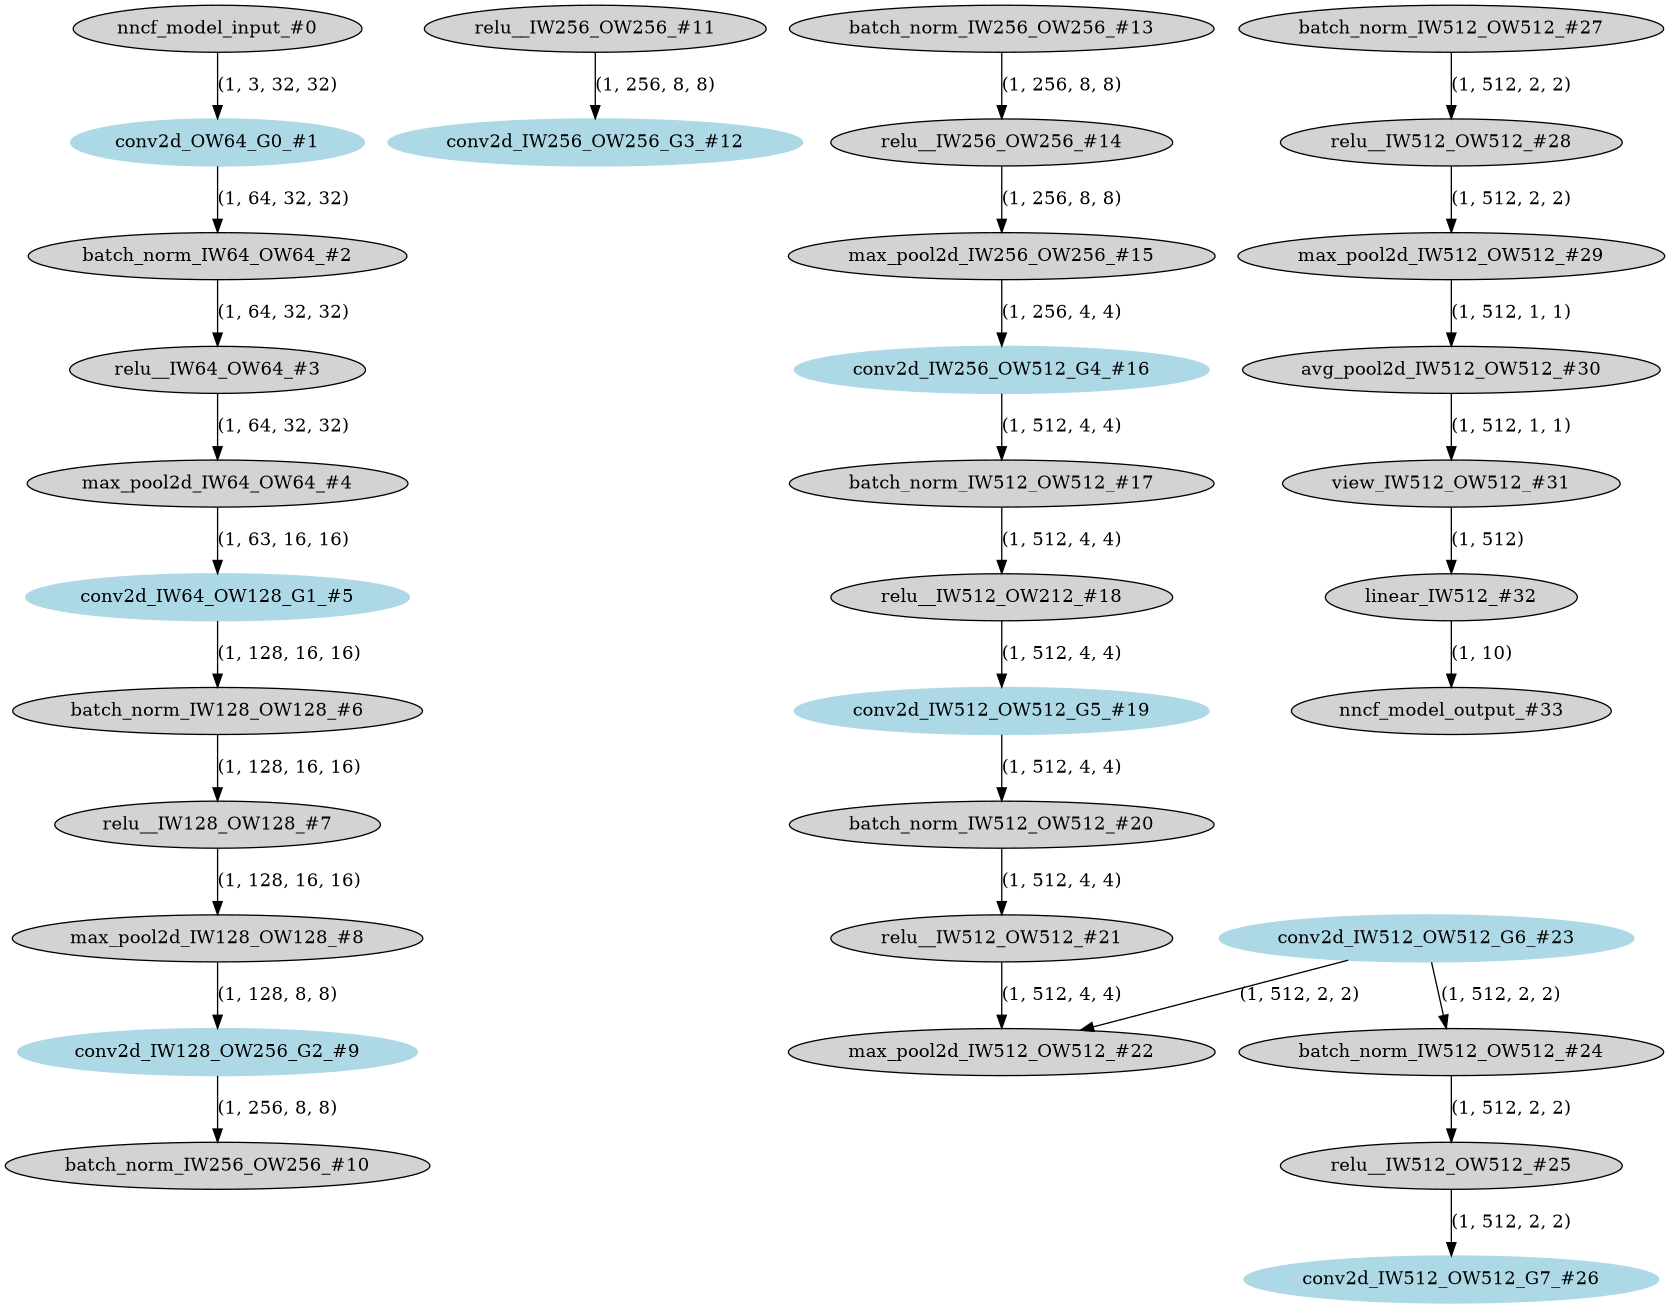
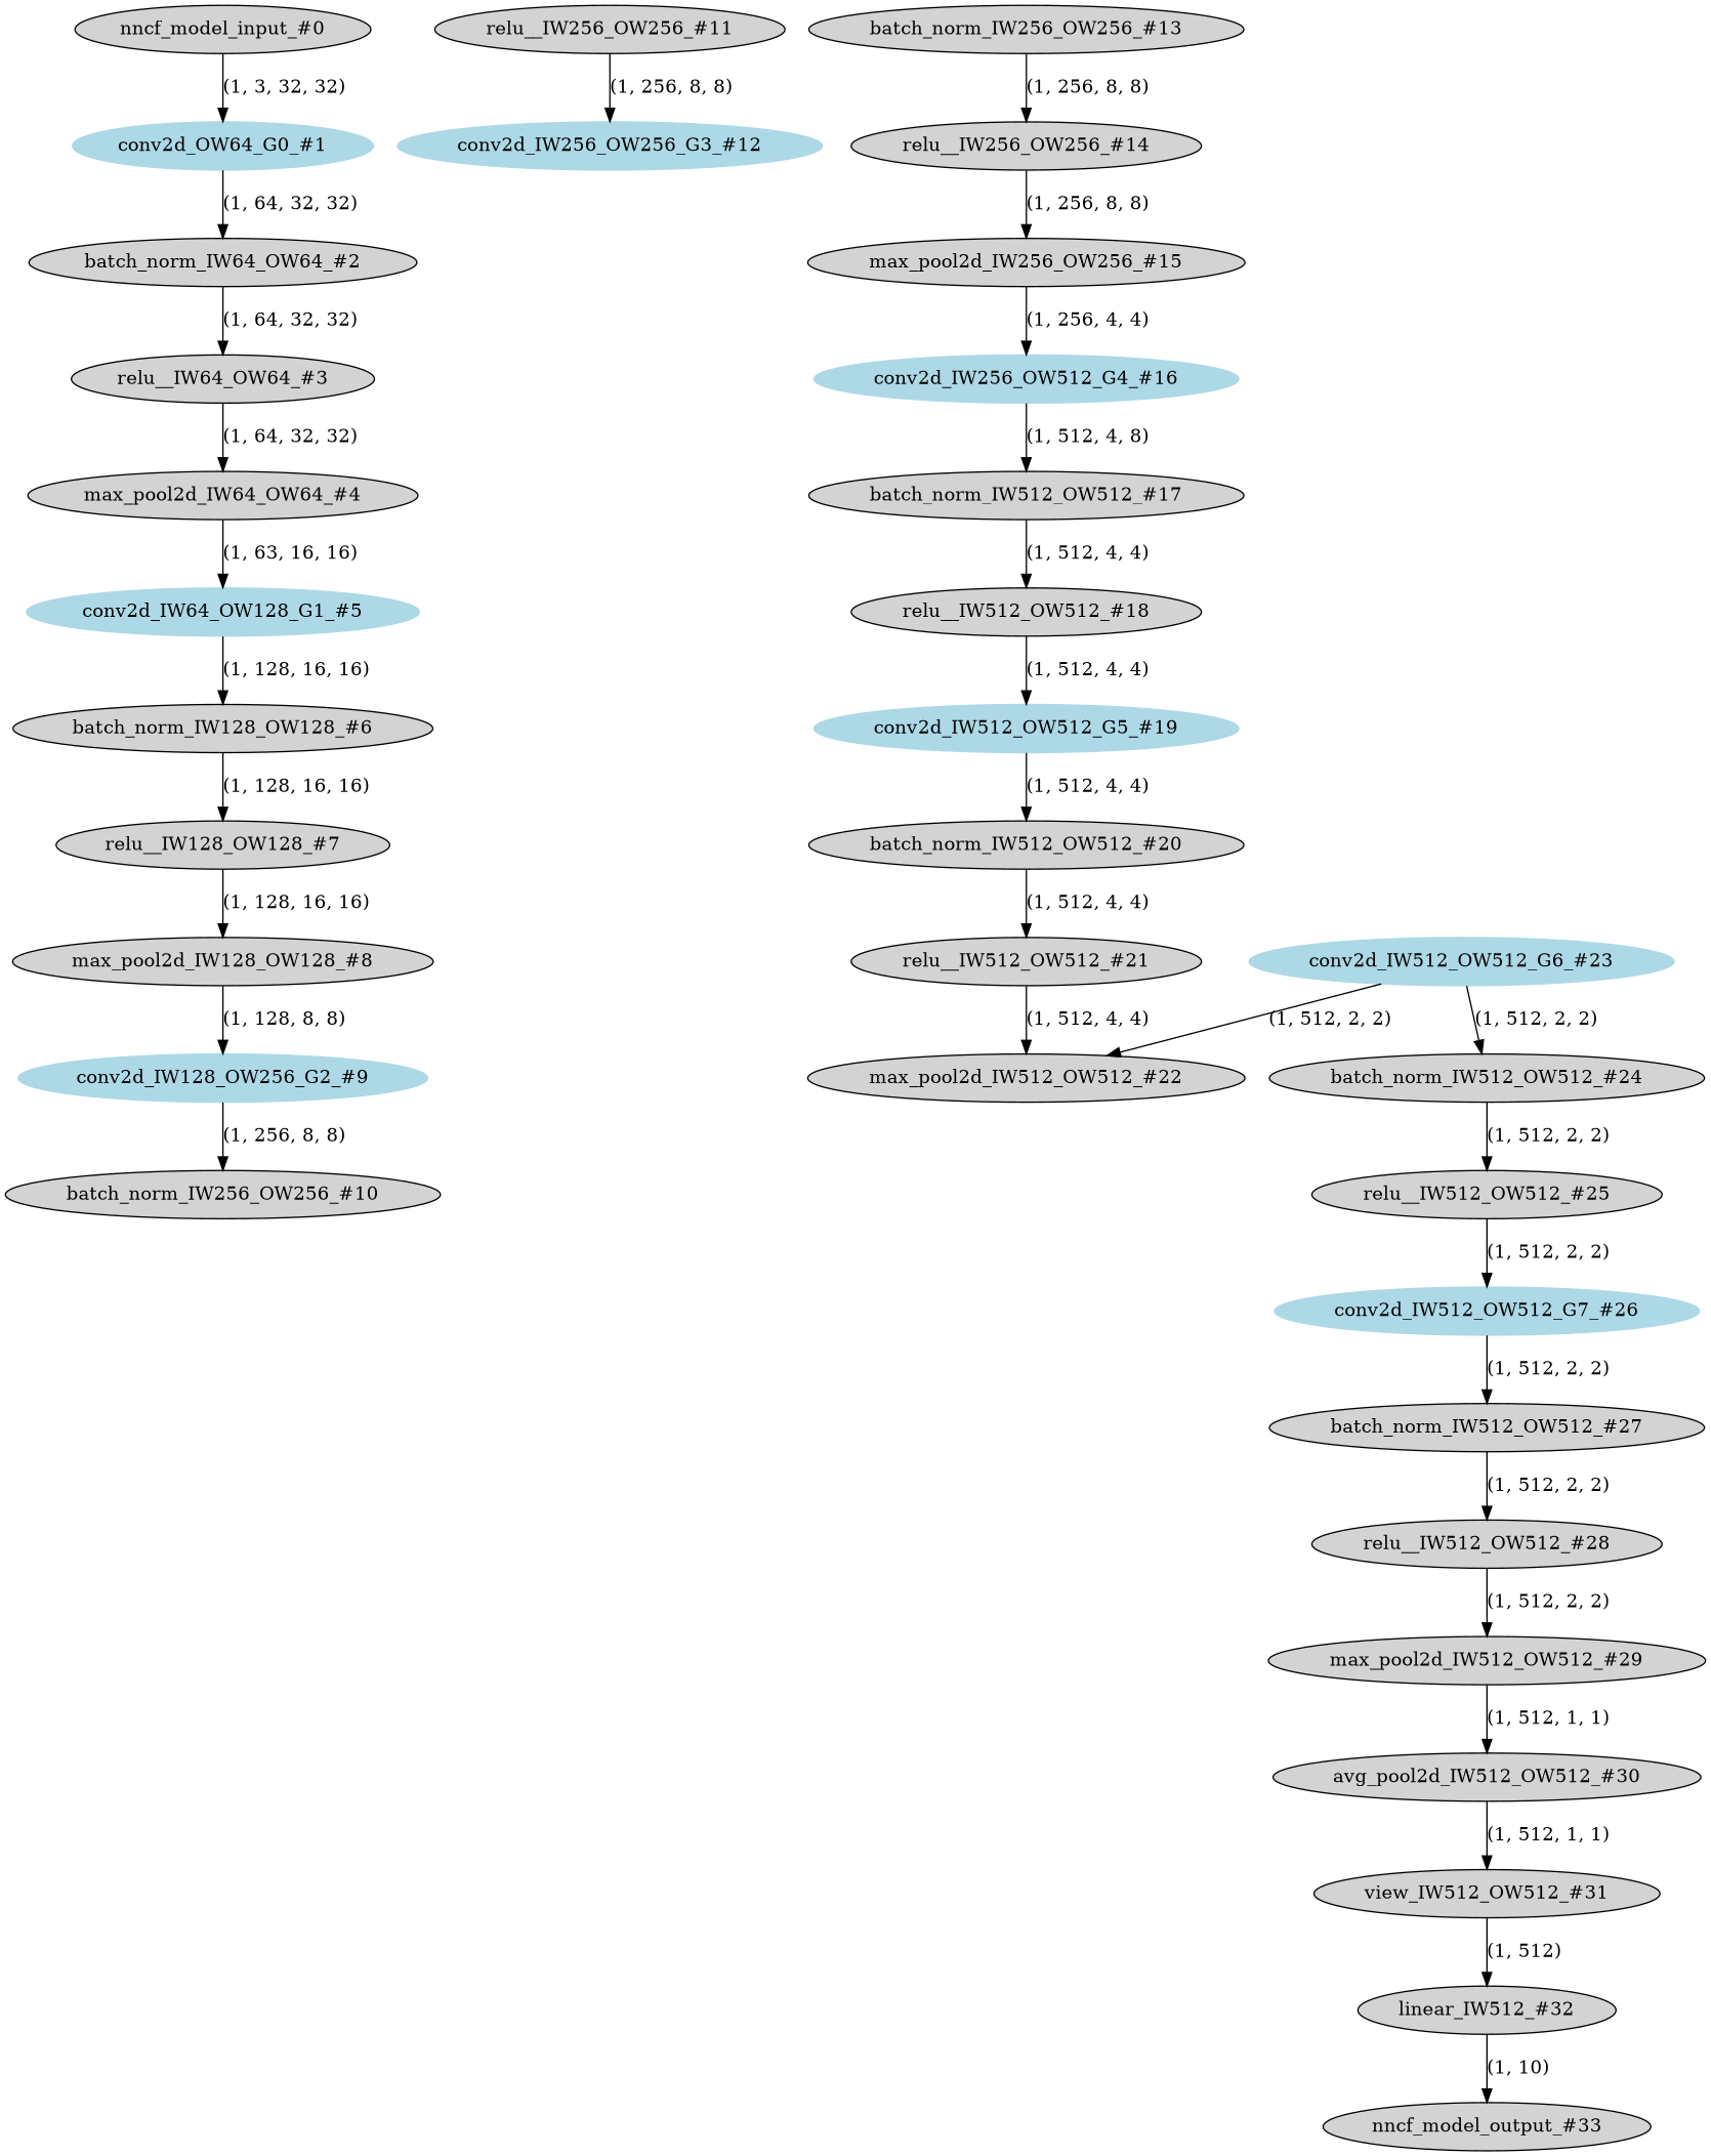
  strict digraph {
    node [style=filled type=conv2d]
    edge [style=solid]
    n1 [label="nncf_model_input_#0" type=nncf_model_input]
    n2 [color=lightblue label="conv2d_OW64_G0_#1"]
    n3 [label="batch_norm_IW64_OW64_#2" type=batch_norm]
    n4 [label="relu__IW64_OW64_#3" type=relu_]
    n5 [label="max_pool2d_IW64_OW64_#4" type=max_pool2d]
    n6 [color=lightblue label="conv2d_IW64_OW128_G1_#5"]
    n7 [label="batch_norm_IW128_OW128_#6" type=batch_norm]
    n8 [label="relu__IW128_OW128_#7" type=relu_]
    n9 [label="max_pool2d_IW128_OW128_#8" type=max_pool2d]
    n10 [color=lightblue label="conv2d_IW128_OW256_G2_#9"]
    n11 [label="batch_norm_IW256_OW256_#10" type=batch_norm]
    n12 [label="relu__IW256_OW256_#11" type=relu_]
    n13 [color=lightblue label="conv2d_IW256_OW256_G3_#12"]
    n14 [label="batch_norm_IW256_OW256_#13" type=batch_norm]
    n15 [label="relu__IW256_OW256_#14" type=relu_]
    n16 [label="max_pool2d_IW256_OW256_#15" type=max_pool2d]
    n17 [color=lightblue label="conv2d_IW256_OW512_G4_#16"]
    n18 [label="batch_norm_IW512_OW512_#17" type=batch_norm]
-   n19 [label="relu__IW512_OW212_#18" type=relu_]
+   n19 [label="relu__IW512_OW512_#18" type=relu_]
    n20 [color=lightblue label="conv2d_IW512_OW512_G5_#19"]
    n21 [label="batch_norm_IW512_OW512_#20" type=batch_norm]
    n22 [label="relu__IW512_OW512_#21" type=relu_]
    n23 [label="max_pool2d_IW512_OW512_#22" type=max_pool2d]
    n24 [color=lightblue label="conv2d_IW512_OW512_G6_#23"]
    n25 [label="batch_norm_IW512_OW512_#24" type=batch_norm]
    n26 [label="relu__IW512_OW512_#25" type=relu_]
    n27 [color=lightblue label="conv2d_IW512_OW512_G7_#26"]
    n28 [label="batch_norm_IW512_OW512_#27" type=batch_norm]
    n29 [label="relu__IW512_OW512_#28" type=relu_]
    n30 [label="max_pool2d_IW512_OW512_#29" type=max_pool2d]
    n31 [label="avg_pool2d_IW512_OW512_#30" type=avg_pool2d]
    n32 [label="view_IW512_OW512_#31" type=view]
    n33 [label="linear_IW512_#32" type=linear]
    n34 [label="nncf_model_output_#33" type=nncf_model_output]
    n1 -> n2 [label="(1, 3, 32, 32)"]
    n2 -> n3 [label="(1, 64, 32, 32)"]
    n3 -> n4 [label="(1, 64, 32, 32)"]
    n4 -> n5 [label="(1, 64, 32, 32)"]
    n5 -> n6 [label="(1, 63, 16, 16)"]
    n6 -> n7 [label="(1, 128, 16, 16)"]
    n7 -> n8 [label="(1, 128, 16, 16)"]
    n8 -> n9 [label="(1, 128, 16, 16)"]
    n9 -> n10 [label="(1, 128, 8, 8)"]
    n10 -> n11 [label="(1, 256, 8, 8)"]
    n12 -> n13 [label="(1, 256, 8, 8)"]
    n14 -> n15 [label="(1, 256, 8, 8)"]
    n15 -> n16 [label="(1, 256, 8, 8)"]
    n16 -> n17 [label="(1, 256, 4, 4)"]
-   n17 -> n18 [label="(1, 512, 4, 4)"]
+   n17 -> n18 [label="(1, 512, 4, 8)"]
    n18 -> n19 [label="(1, 512, 4, 4)"]
    n19 -> n20 [label="(1, 512, 4, 4)"]
    n20 -> n21 [label="(1, 512, 4, 4)"]
    n21 -> n22 [label="(1, 512, 4, 4)"]
    n22 -> n23 [label="(1, 512, 4, 4)"]
    n24 -> n23 [label="(1, 512, 2, 2)"]
    n24 -> n25 [label="(1, 512, 2, 2)"]
    n25 -> n26 [label="(1, 512, 2, 2)"]
    n26 -> n27 [label="(1, 512, 2, 2)"]
+   n27 -> n28 [label="(1, 512, 2, 2)"]
    n28 -> n29 [label="(1, 512, 2, 2)"]
    n29 -> n30 [label="(1, 512, 2, 2)"]
    n30 -> n31 [label="(1, 512, 1, 1)"]
    n31 -> n32 [label="(1, 512, 1, 1)"]
    n32 -> n33 [label="(1, 512)"]
    n33 -> n34 [label="(1, 10)"]
  }
